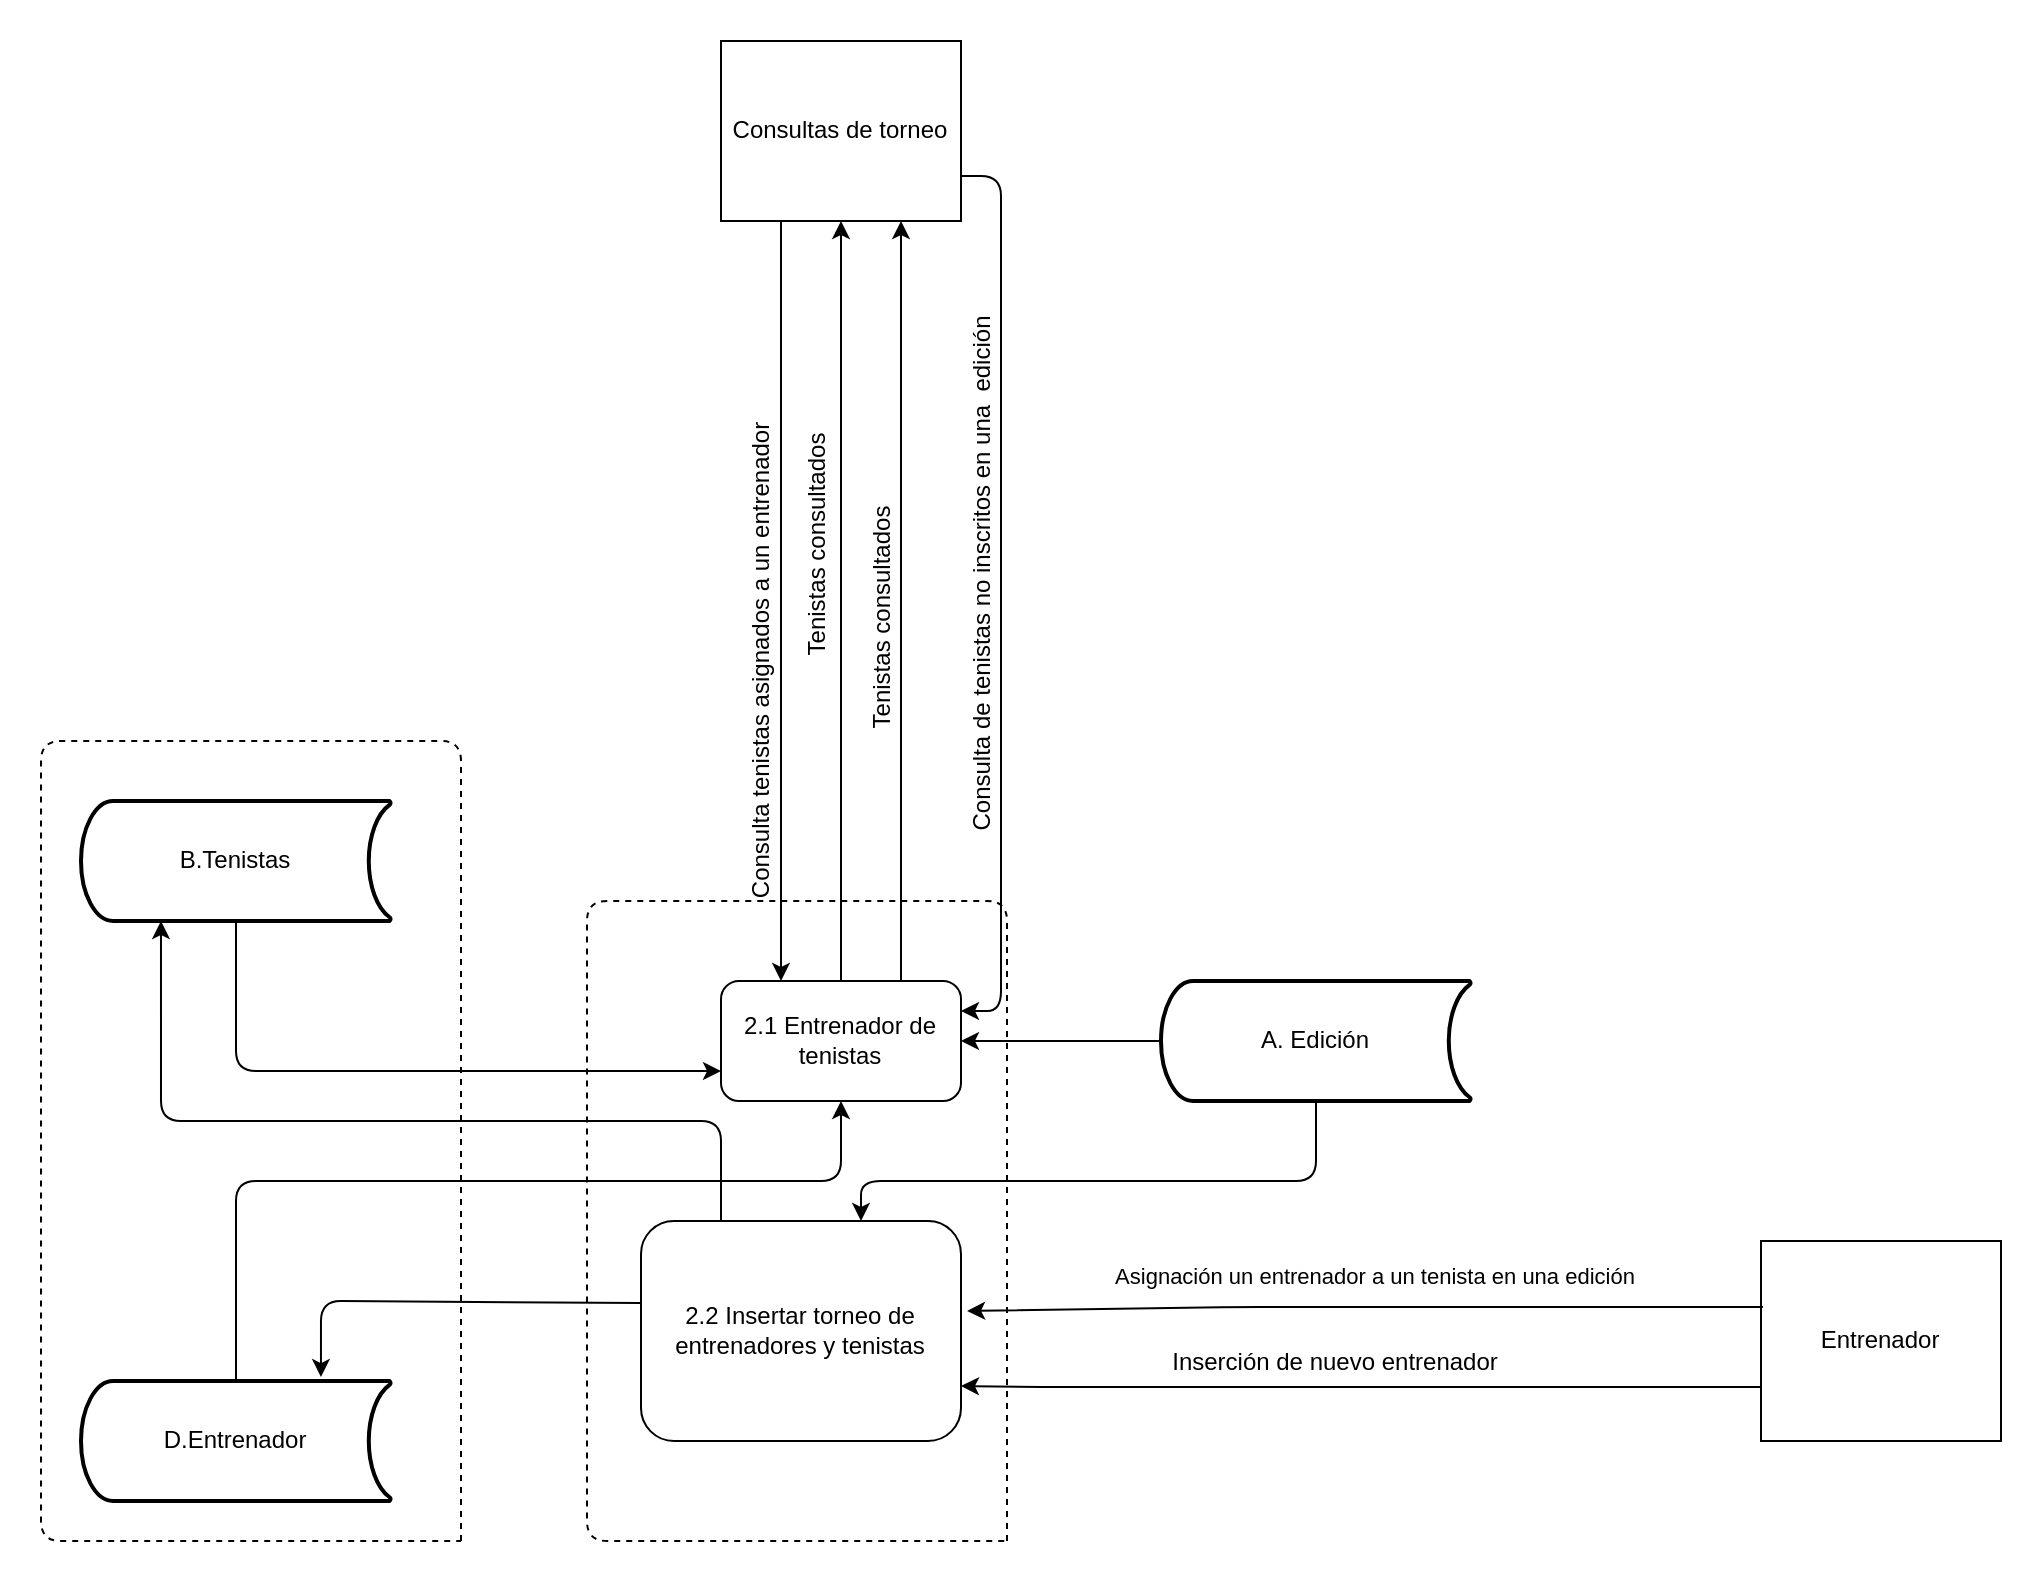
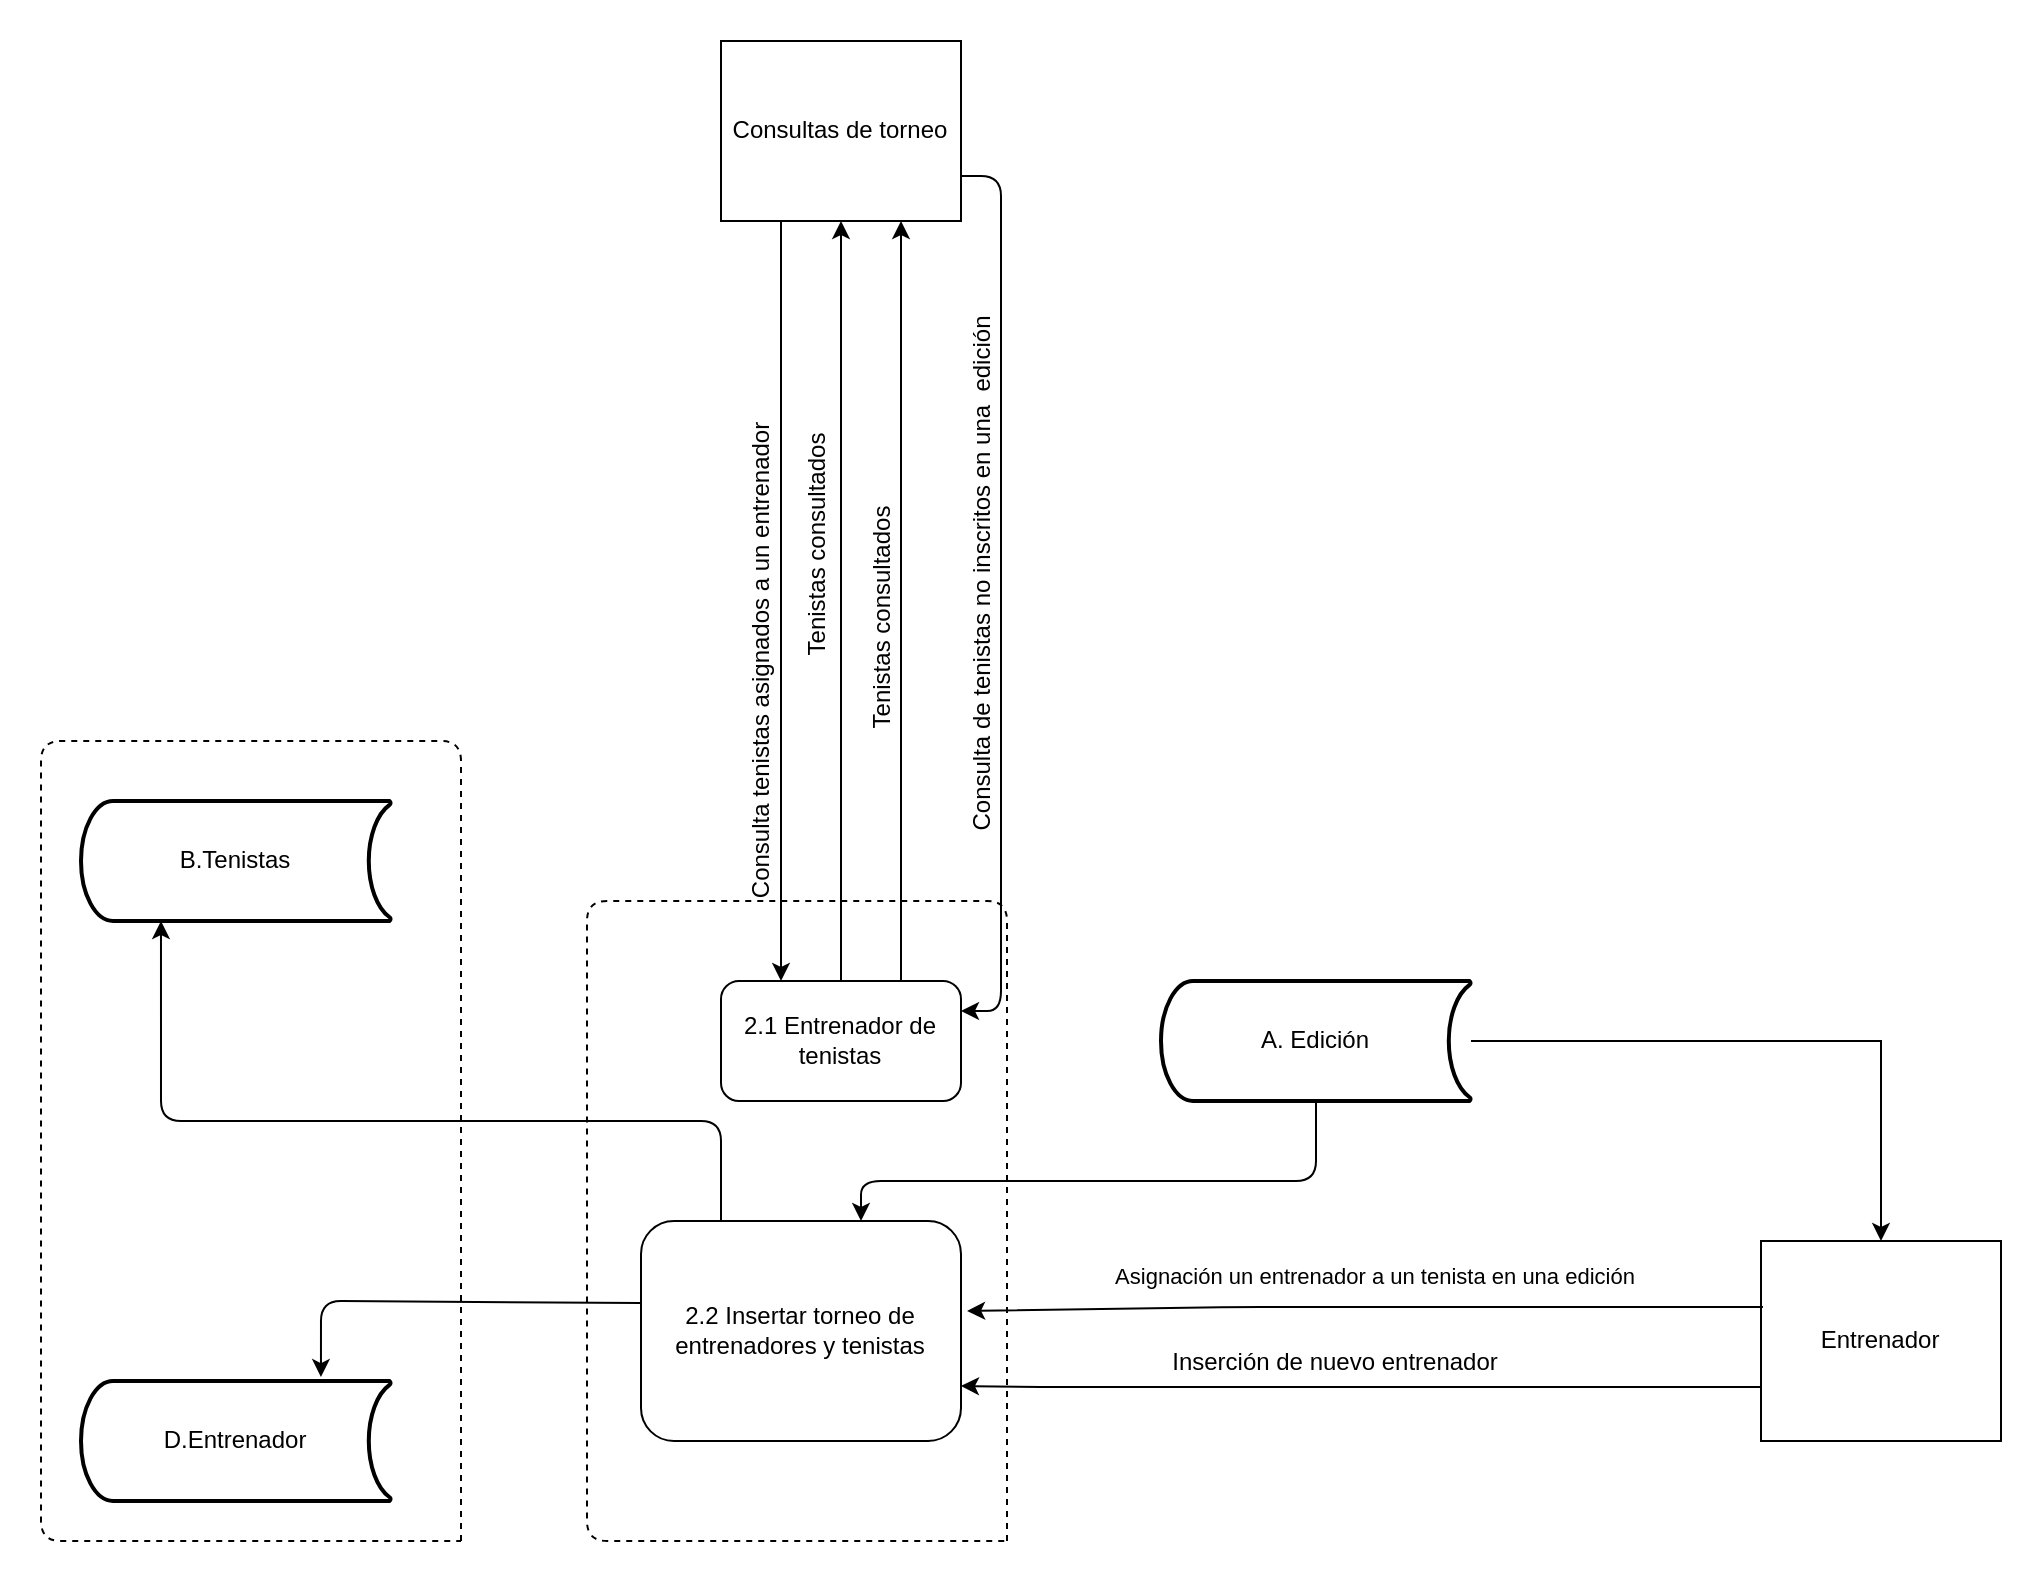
  <mxCell id="0" />
  <mxCell id="1" parent="0" />
  <mxCell id="2" value="Consultas de torneo" style="rounded=0;whiteSpace=wrap;html=1;" parent="1" vertex="1"><mxGeometry x="360" y="20" width="120" height="90" as="geometry" /></mxCell>
  <mxCell id="3" style="edgeStyle=orthogonalEdgeStyle;rounded=0;orthogonalLoop=1;jettySize=auto;html=1;entryX=1;entryY=0.75;entryDx=0;entryDy=0;" parent="1" source="5" target="19" edge="1"><mxGeometry relative="1" as="geometry"><mxPoint x="480" y="680" as="targetPoint" /><Array as="points"><mxPoint x="520" y="693" /><mxPoint x="520" y="693" /></Array></mxGeometry></mxCell>
  <mxCell id="4" value="Inserción de nuevo entrenador" style="text;html=1;resizable=0;points=[];align=center;verticalAlign=middle;labelBackgroundColor=#ffffff;" parent="3" vertex="1" connectable="0"><mxGeometry x="0.094" y="2" relative="1" as="geometry"><mxPoint x="5" y="-15" as="offset" /></mxGeometry></mxCell>
  <mxCell id="5" value="Entrenador" style="rounded=0;whiteSpace=wrap;html=1;" parent="1" vertex="1"><mxGeometry x="880" y="620" width="120" height="100" as="geometry" /></mxCell>
  <mxCell id="6" value="&lt;div&gt;Asignación un entrenador a un tenista en una edición&lt;/div&gt;" style="endArrow=classic;html=1;exitX=0.008;exitY=0.33;exitDx=0;exitDy=0;entryX=1.019;entryY=0.409;entryDx=0;entryDy=0;entryPerimeter=0;exitPerimeter=0;" parent="1" source="5" target="19" edge="1"><mxGeometry x="-0.024" y="-15" width="50" height="50" relative="1" as="geometry"><mxPoint x="870" y="535" as="sourcePoint" /><mxPoint x="400" y="575" as="targetPoint" /><Array as="points"><mxPoint x="620" y="653" /></Array><mxPoint as="offset" /></mxGeometry></mxCell>
  <mxCell id="7" value="" style="endArrow=classic;html=1;entryX=0.25;entryY=0;entryDx=0;entryDy=0;exitX=0.25;exitY=1;exitDx=0;exitDy=0;edgeStyle=orthogonalEdgeStyle;" parent="1" target="17" edge="1" source="2"><mxGeometry width="50" height="50" relative="1" as="geometry"><mxPoint x="380" y="160" as="sourcePoint" /><mxPoint x="370" y="490" as="targetPoint" /></mxGeometry></mxCell>
  <mxCell id="8" value="&lt;div&gt;Consulta tenistas asignados a un entrenador&lt;/div&gt;" style="text;html=1;resizable=0;points=[];align=center;verticalAlign=middle;labelBackgroundColor=#ffffff;rotation=-90;" parent="7" vertex="1" connectable="0"><mxGeometry x="0.321" y="-1" relative="1" as="geometry"><mxPoint x="-9.5" y="-30" as="offset" /></mxGeometry></mxCell>
  <mxCell id="9" value="" style="endArrow=classic;html=1;rounded=1;exitX=1;exitY=0.75;exitDx=0;exitDy=0;entryX=1;entryY=0.25;entryDx=0;entryDy=0;edgeStyle=orthogonalEdgeStyle;" parent="1" source="2" target="17" edge="1"><mxGeometry width="50" height="50" relative="1" as="geometry"><mxPoint x="750" y="210" as="sourcePoint" /><mxPoint x="460" y="505" as="targetPoint" /><Array as="points"><mxPoint x="500" y="87" /><mxPoint x="500" y="505" /></Array></mxGeometry></mxCell>
  <mxCell id="10" value="&lt;div&gt;Consulta de tenistas no inscritos en una&amp;nbsp; edición&lt;/div&gt;" style="text;html=1;resizable=0;points=[];align=center;verticalAlign=middle;labelBackgroundColor=#ffffff;direction=south;rotation=-90;" parent="9" vertex="1" connectable="0"><mxGeometry x="-0.196" y="1" relative="1" as="geometry"><mxPoint x="-11" y="36.5" as="offset" /></mxGeometry></mxCell>
  <mxCell id="11" value="" style="endArrow=classic;html=1;fillColor=#f8cecc;strokeColor=#000000;exitX=0.75;exitY=0;exitDx=0;exitDy=0;entryX=0.75;entryY=1;entryDx=0;entryDy=0;edgeStyle=orthogonalEdgeStyle;" parent="1" source="17" edge="1" target="2"><mxGeometry width="50" height="50" relative="1" as="geometry"><mxPoint x="430" y="500" as="sourcePoint" /><mxPoint x="430" y="110" as="targetPoint" /></mxGeometry></mxCell>
  <mxCell id="12" value="&lt;div&gt;Tenistas consultados&lt;/div&gt;" style="text;html=1;resizable=0;points=[];align=center;verticalAlign=middle;labelBackgroundColor=#ffffff;rotation=-90;" parent="11" vertex="1" connectable="0"><mxGeometry x="0.295" y="-4" relative="1" as="geometry"><mxPoint x="-14" y="66" as="offset" /></mxGeometry></mxCell>
  <mxCell id="13" value="" style="endArrow=classic;html=1;exitX=0.5;exitY=0;exitDx=0;exitDy=0;entryX=0.5;entryY=1;entryDx=0;entryDy=0;edgeStyle=orthogonalEdgeStyle;" parent="1" source="17" edge="1" target="2"><mxGeometry width="50" height="50" relative="1" as="geometry"><mxPoint x="403" y="500" as="sourcePoint" /><mxPoint x="403" y="112" as="targetPoint" /></mxGeometry></mxCell>
  <mxCell id="14" value="Tenistas consultados" style="text;html=1;resizable=0;points=[];align=center;verticalAlign=middle;labelBackgroundColor=#ffffff;rotation=-90;" parent="13" vertex="1" connectable="0"><mxGeometry x="0.745" y="-3" relative="1" as="geometry"><mxPoint x="-15.5" y="115" as="offset" /></mxGeometry></mxCell>
- <mxCell id="15" style="edgeStyle=orthogonalEdgeStyle;rounded=1;orthogonalLoop=1;jettySize=auto;html=1;entryX=0;entryY=0.75;entryDx=0;entryDy=0;" parent="1" source="16" target="17" edge="1"><mxGeometry relative="1" as="geometry"><Array as="points"><mxPoint x="240" y="535" /><mxPoint x="240" y="535" /></Array><mxPoint x="340" y="535" as="targetPoint" /></mxGeometry></mxCell>
  <mxCell id="16" value="B.Tenistas" style="strokeWidth=2;html=1;shape=mxgraph.flowchart.stored_data;whiteSpace=wrap;" parent="1" vertex="1"><mxGeometry x="40" y="400" width="155" height="60" as="geometry" /></mxCell>
  <mxCell id="17" value="2.1 Entrenador de tenistas" style="rounded=1;whiteSpace=wrap;html=1;" parent="1" vertex="1"><mxGeometry x="360" y="490" width="120" height="60" as="geometry" /></mxCell>
  <mxCell id="18" style="edgeStyle=orthogonalEdgeStyle;rounded=1;orthogonalLoop=1;jettySize=auto;html=1;entryX=0.258;entryY=1;entryDx=0;entryDy=0;entryPerimeter=0;" parent="1" source="19" target="16" edge="1"><mxGeometry relative="1" as="geometry"><Array as="points"><mxPoint x="360" y="560" /><mxPoint x="80" y="560" /></Array></mxGeometry></mxCell>
  <mxCell id="19" value="&lt;div&gt;2.2 Insertar torneo de entrenadores y tenistas&lt;/div&gt;" style="rounded=1;whiteSpace=wrap;html=1;" parent="1" vertex="1"><mxGeometry x="320" y="610" width="160" height="110" as="geometry" /></mxCell>
- <mxCell id="20" style="edgeStyle=orthogonalEdgeStyle;rounded=1;orthogonalLoop=1;jettySize=auto;html=1;" parent="1" source="21" target="17" edge="1"><mxGeometry relative="1" as="geometry"><Array as="points"><mxPoint x="118" y="590" /><mxPoint x="420" y="590" /></Array></mxGeometry></mxCell>
  <mxCell id="21" value="D.Entrenador " style="strokeWidth=2;html=1;shape=mxgraph.flowchart.stored_data;whiteSpace=wrap;" parent="1" vertex="1"><mxGeometry x="40" y="690" width="155" height="60" as="geometry" /></mxCell>
  <mxCell id="22" value="" style="endArrow=classic;html=1;exitX=0;exitY=0.373;exitDx=0;exitDy=0;exitPerimeter=0;entryX=0.774;entryY=-0.033;entryDx=0;entryDy=0;entryPerimeter=0;" parent="1" source="19" target="21" edge="1"><mxGeometry width="50" height="50" relative="1" as="geometry"><mxPoint x="20" y="790" as="sourcePoint" /><mxPoint x="132" y="553" as="targetPoint" /><Array as="points"><mxPoint x="160" y="650" /></Array></mxGeometry></mxCell>
  <mxCell id="23" value="" style="endArrow=none;dashed=1;html=1;" parent="1" edge="1"><mxGeometry width="50" height="50" relative="1" as="geometry"><mxPoint x="503" y="770" as="sourcePoint" /><mxPoint x="503" y="770" as="targetPoint" /><Array as="points"><mxPoint x="503" y="450" /><mxPoint x="293" y="450" /><mxPoint x="293" y="700" /><mxPoint x="293" y="770" /></Array></mxGeometry></mxCell>
  <mxCell id="24" value="" style="endArrow=none;dashed=1;html=1;" parent="1" edge="1"><mxGeometry width="50" height="50" relative="1" as="geometry"><mxPoint x="230" y="770" as="sourcePoint" /><mxPoint x="230" y="770" as="targetPoint" /><Array as="points"><mxPoint x="230" y="370" /><mxPoint x="20" y="370" /><mxPoint x="20" y="700" /><mxPoint x="20" y="770" /></Array></mxGeometry></mxCell>
- <mxCell id="25" style="edgeStyle=orthogonalEdgeStyle;rounded=0;orthogonalLoop=1;jettySize=auto;html=1;" parent="1" source="27" target="17" edge="1"><mxGeometry relative="1" as="geometry" /></mxCell>
+ <mxCell id="25" style="edgeStyle=orthogonalEdgeStyle;rounded=0;orthogonalLoop=1;jettySize=auto;html=1;" parent="1" source="27" target="5" edge="1"><mxGeometry relative="1" as="geometry" /></mxCell>
  <mxCell id="26" style="edgeStyle=orthogonalEdgeStyle;rounded=1;orthogonalLoop=1;jettySize=auto;html=1;" parent="1" source="27" target="19" edge="1"><mxGeometry relative="1" as="geometry"><Array as="points"><mxPoint x="658" y="590" /><mxPoint x="430" y="590" /></Array></mxGeometry></mxCell>
  <mxCell id="27" value="A. Edición" style="strokeWidth=2;html=1;shape=mxgraph.flowchart.stored_data;whiteSpace=wrap;" parent="1" vertex="1"><mxGeometry x="580" y="490" width="155" height="60" as="geometry" /></mxCell>
